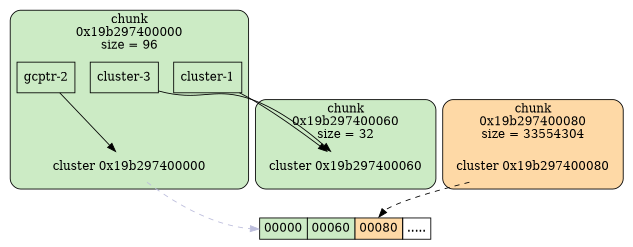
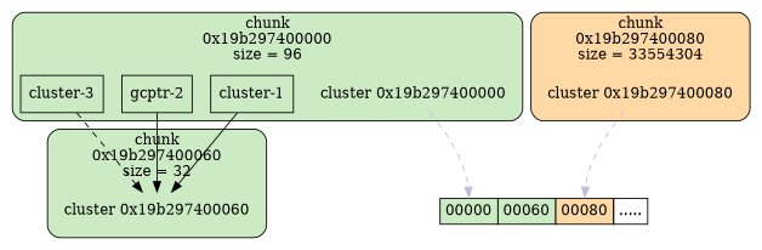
  digraph {
    compound=true
    node [shape=none]
    "cluster 0x19b297400060"
    "cluster 0x19b297400080"
    "cluster 0x19b297400000"
    n4 [fillcolor="#ccebc5" label="cluster-1" shape=box style=filled]
    n5 [fillcolor="#ccebc5" label="gcptr-2" shape=box style=filled]
    n6 [fillcolor="#ccebc5" label="cluster-3" shape=box style=filled]
    n7 [label=< 	<table BORDER="0" CELLBORDER="1" CELLSPACING="0" CELLPADDING="4"> 		<TR> 			<TD bgcolor="#ccebc5" PORT="0x19b297400000">00000</TD> 			<TD bgcolor="#ccebc5" PORT="0x19b297400060">00060</TD> 			<TD bgcolor="#fed9a6" PORT="0x19b297400080">00080</TD> 			<TD>.....</TD> 		</TR> 	</table>>]
    subgraph cluster_1 {
      fillcolor="#ccebc5"
      label="chunk\n0x19b297400060\nsize = 32"
      style="rounded,filled"
      "cluster 0x19b297400060"
    }
    subgraph cluster_2 {
      fillcolor="#fed9a6"
      label="chunk\n0x19b297400080\nsize = 33554304"
      style="rounded,filled"
      "cluster 0x19b297400080"
    }
    subgraph cluster_3 {
      fillcolor="#ccebc5"
      label="chunk\n0x19b297400000\nsize = 96"
      style="rounded,filled"
      "cluster 0x19b297400000"
      n4
      n5
      n6
    }
-   "cluster 0x19b297400080" -> n7 [color=black headport="0x19b297400080" style=dashed]
+   "cluster 0x19b297400080" -> n7 [color="#bcbddc" headport="0x19b297400080" style=dashed]
    "cluster 0x19b297400000" -> n7 [color="#bcbddc" headport="0x19b297400000" style=dashed]
    n4 -> "cluster 0x19b297400060"
-   n5 -> "cluster 0x19b297400000"
-   n6 -> "cluster 0x19b297400060"
+   n5 -> "cluster 0x19b297400060"
+   n6 -> "cluster 0x19b297400060" [style=dashed]
  }
